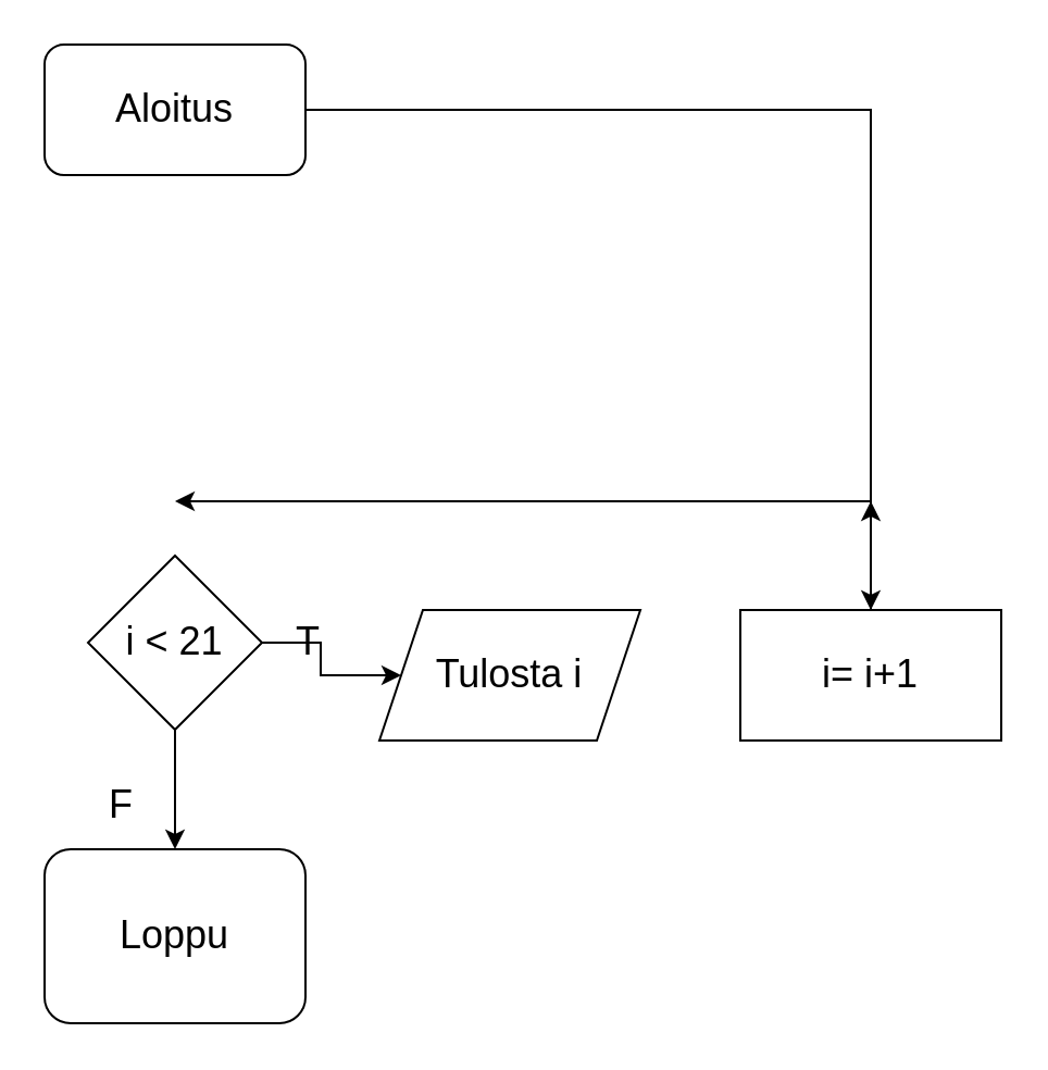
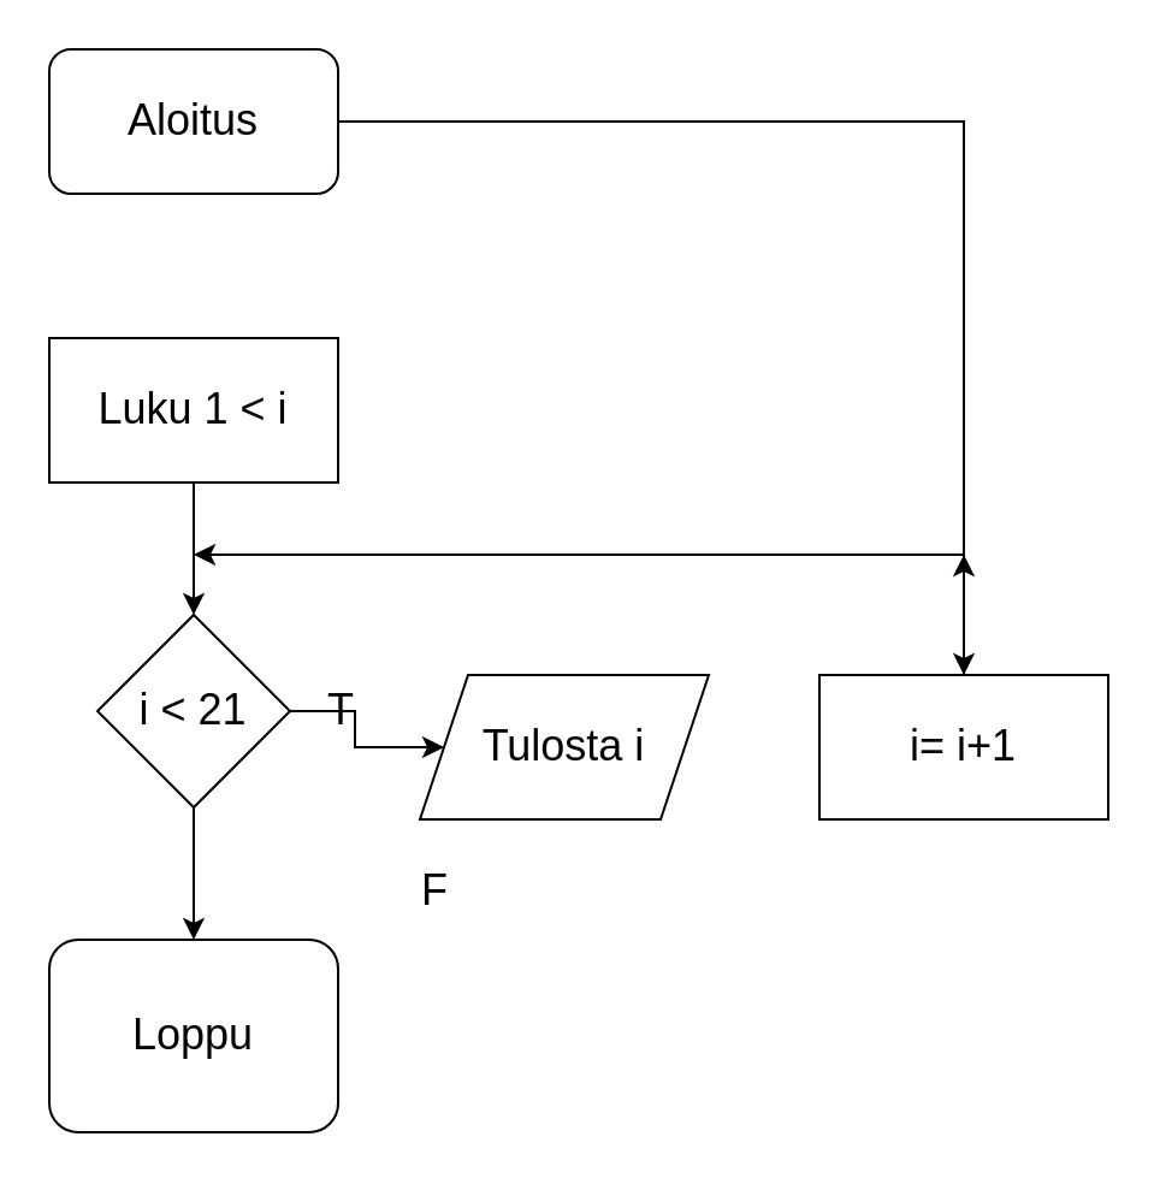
  <mxCell id="0" />
  <mxCell id="1" parent="0" />
+ <mxCell id="2" value="" style="edgeStyle=orthogonalEdgeStyle;rounded=0;orthogonalLoop=1;jettySize=auto;html=1;" edge="1" parent="1" source="3" target="8"><mxGeometry relative="1" as="geometry"><Array as="points"><mxPoint x="80" y="240" /><mxPoint x="80" y="240" /></Array></mxGeometry></mxCell>
+ <mxCell id="3" value="&lt;font style=&quot;font-size: 18px;&quot;&gt;Luku 1 &amp;lt; i&lt;/font&gt;" style="rounded=0;whiteSpace=wrap;html=1;" vertex="1" parent="1"><mxGeometry x="20" y="140" width="120" height="60" as="geometry" /></mxCell>
  <mxCell id="4" value="" style="edgeStyle=orthogonalEdgeStyle;rounded=0;orthogonalLoop=1;jettySize=auto;html=1;" edge="1" parent="1" source="5" target="10"><mxGeometry relative="1" as="geometry" /></mxCell>
  <mxCell id="5" value="&lt;font style=&quot;font-size: 18px;&quot;&gt;Aloitus&lt;/font&gt;" style="rounded=1;whiteSpace=wrap;html=1;" vertex="1" parent="1"><mxGeometry x="20" y="20" width="120" height="60" as="geometry" /></mxCell>
  <mxCell id="6" value="" style="edgeStyle=orthogonalEdgeStyle;rounded=0;orthogonalLoop=1;jettySize=auto;html=1;" edge="1" parent="1" source="8" target="9"><mxGeometry relative="1" as="geometry" /></mxCell>
  <mxCell id="7" value="" style="edgeStyle=orthogonalEdgeStyle;rounded=0;orthogonalLoop=1;jettySize=auto;html=1;fontSize=18;" edge="1" parent="1" source="8" target="14"><mxGeometry relative="1" as="geometry" /></mxCell>
  <mxCell id="8" value="&lt;font style=&quot;font-size: 18px;&quot;&gt;i &amp;lt; 21&lt;/font&gt;" style="rhombus;whiteSpace=wrap;html=1;" vertex="1" parent="1"><mxGeometry x="40" y="255" width="80" height="80" as="geometry" /></mxCell>
  <mxCell id="9" value="&lt;font style=&quot;font-size: 18px;&quot;&gt;Tulosta i&lt;/font&gt;" style="shape=parallelogram;perimeter=parallelogramPerimeter;whiteSpace=wrap;html=1;fixedSize=1;" vertex="1" parent="1"><mxGeometry x="174" y="280" width="120" height="60" as="geometry" /></mxCell>
  <mxCell id="10" value="&lt;font style=&quot;font-size: 18px;&quot;&gt;i= i+1&lt;/font&gt;" style="rounded=0;whiteSpace=wrap;html=1;" vertex="1" parent="1"><mxGeometry x="340" y="280" width="120" height="60" as="geometry" /></mxCell>
  <mxCell id="11" value="" style="endArrow=classic;html=1;rounded=0;" edge="1" parent="1"><mxGeometry width="50" height="50" relative="1" as="geometry"><mxPoint x="400" y="280" as="sourcePoint" /><mxPoint x="400" y="230" as="targetPoint" /><Array as="points"><mxPoint x="400" y="280" /></Array></mxGeometry></mxCell>
  <mxCell id="12" value="" style="endArrow=classic;html=1;rounded=0;" edge="1" parent="1"><mxGeometry width="50" height="50" relative="1" as="geometry"><mxPoint x="400" y="230" as="sourcePoint" /><mxPoint x="80" y="230" as="targetPoint" /></mxGeometry></mxCell>
  <mxCell id="13" value="&lt;font style=&quot;font-size: 18px;&quot;&gt;T&lt;/font&gt;" style="text;strokeColor=none;fillColor=none;align=left;verticalAlign=middle;spacingLeft=4;spacingRight=4;overflow=hidden;points=[[0,0.5],[1,0.5]];portConstraint=eastwest;rotatable=0;whiteSpace=wrap;html=1;" vertex="1" parent="1"><mxGeometry x="130" y="280" width="80" height="30" as="geometry" /></mxCell>
  <mxCell id="14" value="Loppu" style="whiteSpace=wrap;html=1;fontSize=18;rounded=1;" vertex="1" parent="1"><mxGeometry x="20" y="390" width="120" height="80" as="geometry" /></mxCell>
- <mxCell id="15" value="F" style="text;html=1;align=center;verticalAlign=middle;resizable=0;points=[];autosize=1;strokeColor=none;fillColor=none;fontSize=18;" vertex="1" parent="1"><mxGeometry x="40" y="350" width="30" height="40" as="geometry" /></mxCell>
+ <mxCell id="15" value="F" style="text;html=1;align=center;verticalAlign=middle;resizable=0;points=[];autosize=1;strokeColor=none;fillColor=none;fontSize=18;" vertex="1" parent="1"><mxGeometry x="165" y="350" width="30" height="40" as="geometry" /></mxCell>
